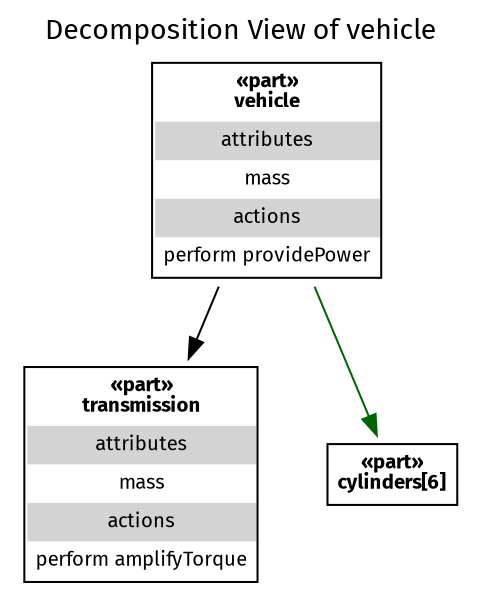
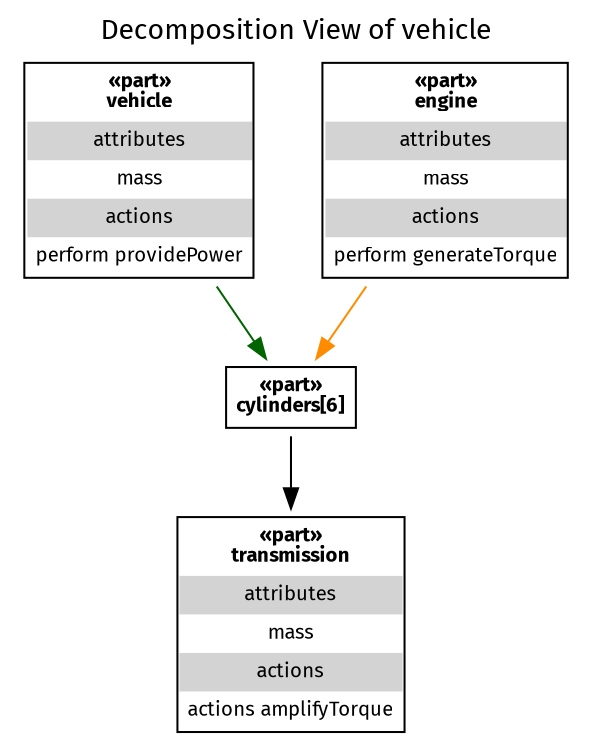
  digraph {
    fontname="Fira Sans"
    label="Decomposition View of vehicle"
    labelloc=t
    rankdir=TB
    node [fontname="Fira Sans" fontsize=10 shape=none]
    edge [fontname="Fira Sans"]
    n1 [label=<     <table border="1" cellspacing="0" cellpadding="4" cellborder="0">     <tr><td colspan="1" border="0"><b>«part»<br/>vehicle</b></td></tr>     <tr><td colspan="1" bgcolor="lightgrey">attributes</td></tr>     <tr><td>mass</td></tr>     <tr><td colspan="1" bgcolor="lightgrey">actions</td></tr>     <tr><td>perform providePower</td></tr>     </table>     >]
-   n2 [label=<     <table border="1" cellspacing="0" cellpadding="4" cellborder="0">     <tr><td colspan="1" border="0"><b>«part»<br/>transmission</b></td></tr>     <tr><td colspan="1" bgcolor="lightgrey">attributes</td></tr>     <tr><td>mass</td></tr>     <tr><td colspan="1" bgcolor="lightgrey">actions</td></tr>     <tr><td>perform amplifyTorque</td></tr>     </table>     >]
+   n2 [label=<     <table border="1" cellspacing="0" cellpadding="4" cellborder="0">     <tr><td colspan="1" border="0"><b>«part»<br/>transmission</b></td></tr>     <tr><td colspan="1" bgcolor="lightgrey">attributes</td></tr>     <tr><td>mass</td></tr>     <tr><td colspan="1" bgcolor="lightgrey">actions</td></tr>     <tr><td>actions amplifyTorque</td></tr>     </table>     >]
    n3 [label=<     <table border="1" cellspacing="0" cellpadding="4" cellborder="0">     <tr><td colspan="1" border="0"><b>«part»<br/>cylinders[6]</b></td></tr>     </table>     >]
-   n1 -> n2 [color=black]
+   n4 [label=<     <table border="1" cellspacing="0" cellpadding="4" cellborder="0">     <tr><td colspan="1" border="0"><b>«part»<br/>engine</b></td></tr>     <tr><td colspan="1" bgcolor="lightgrey">attributes</td></tr>     <tr><td>mass</td></tr>     <tr><td colspan="1" bgcolor="lightgrey">actions</td></tr>     <tr><td>perform generateTorque</td></tr>     </table>     >]
+   n3 -> n2 [color=black]
    n1 -> n3 [color=darkgreen]
+   n4 -> n3 [color=darkorange]
  }
